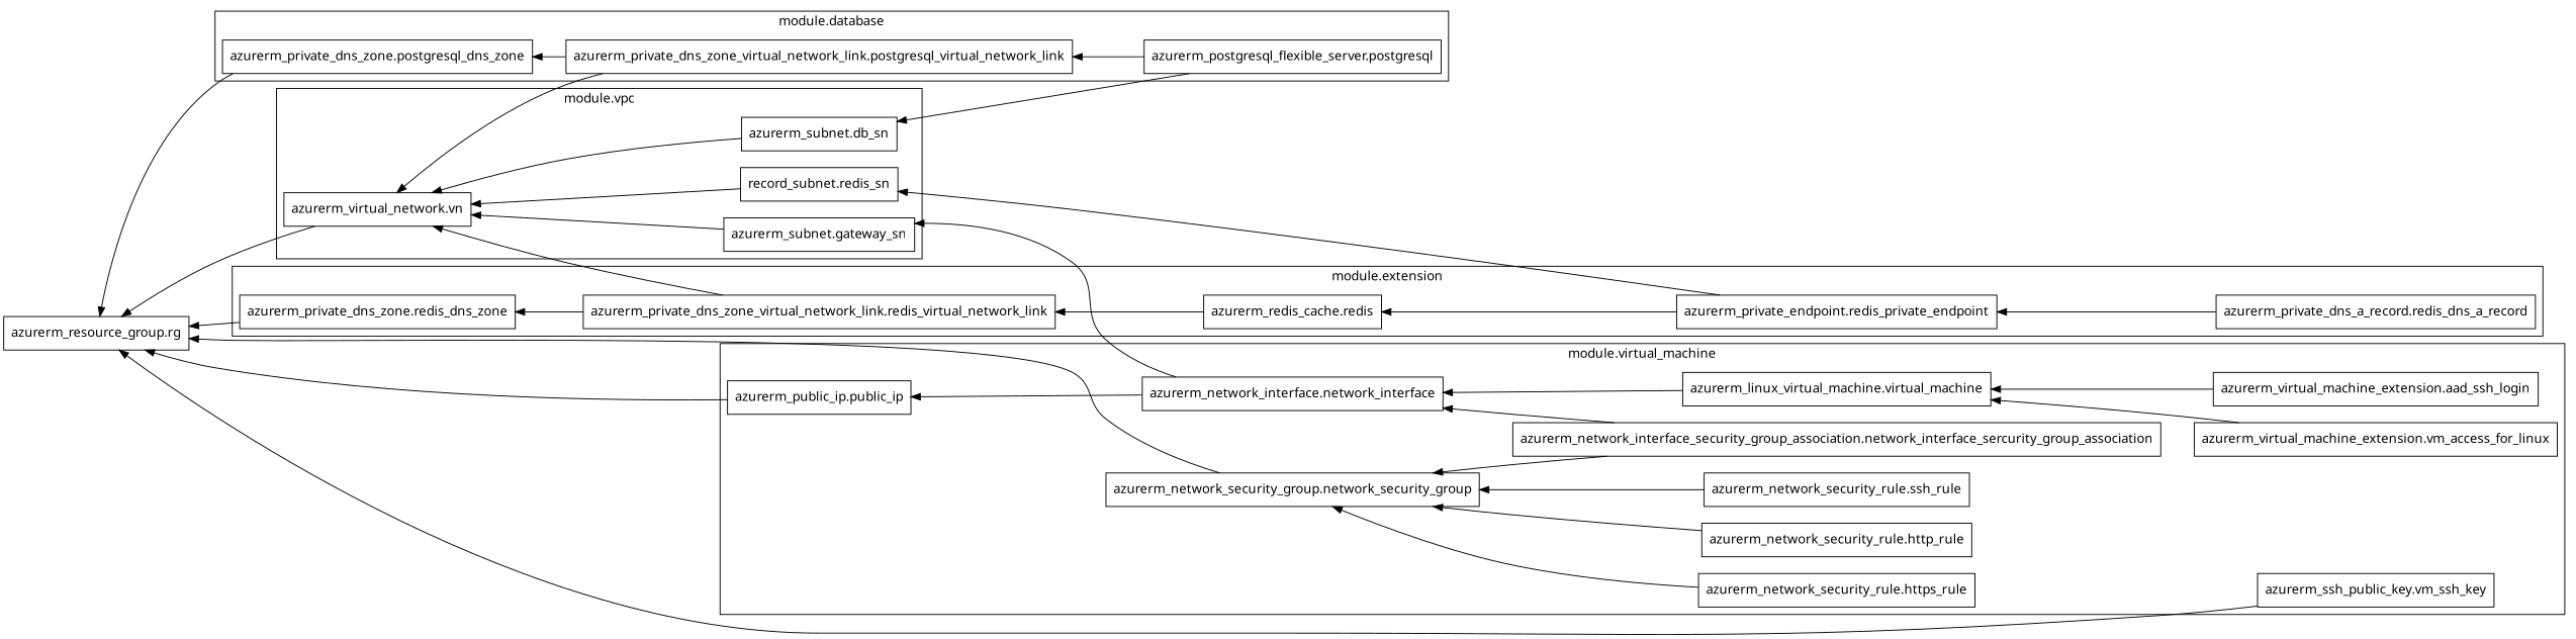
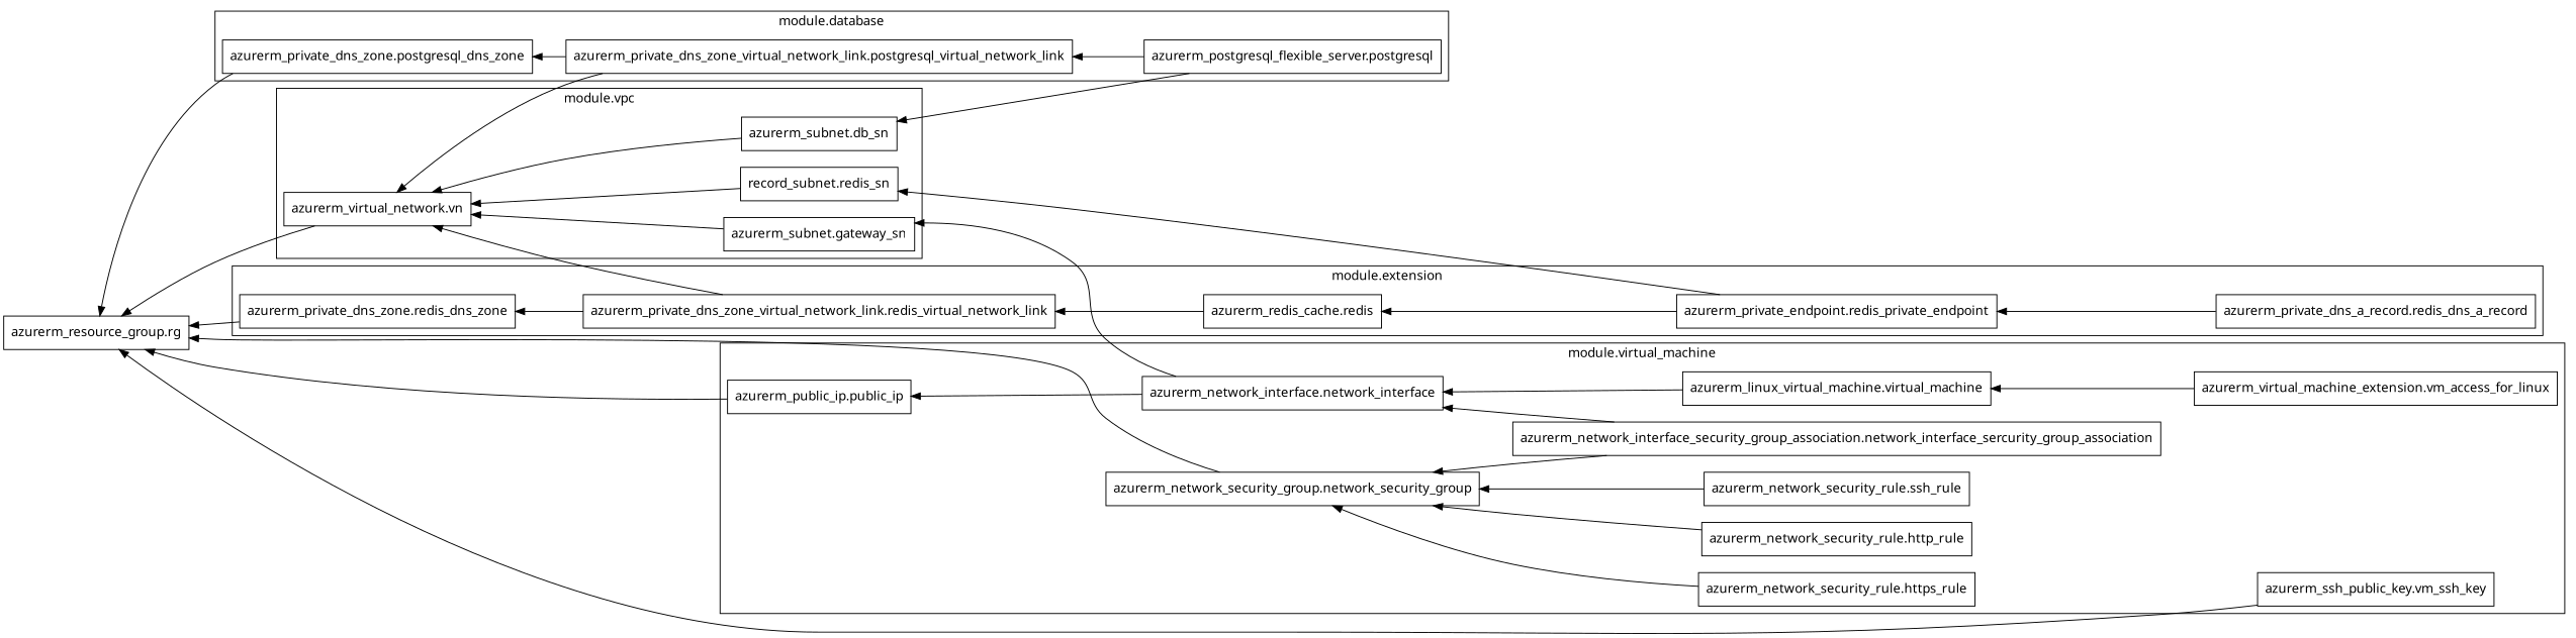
  digraph {
    rankdir=RL
    node [fontname="sans-serif" shape=rect]
    n1 [label="azurerm_postgresql_flexible_server.postgresql"]
    n2 [label="azurerm_private_dns_zone.postgresql_dns_zone"]
    n3 [label="azurerm_private_dns_zone_virtual_network_link.postgresql_virtual_network_link"]
    n4 [label="azurerm_private_dns_a_record.redis_dns_a_record"]
    n5 [label="azurerm_private_dns_zone.redis_dns_zone"]
    n6 [label="azurerm_private_dns_zone_virtual_network_link.redis_virtual_network_link"]
    n7 [label="azurerm_private_endpoint.redis_private_endpoint"]
    n8 [label="azurerm_redis_cache.redis"]
    n9 [label="azurerm_linux_virtual_machine.virtual_machine"]
    n10 [label="azurerm_network_interface.network_interface"]
    n11 [label="azurerm_network_interface_security_group_association.network_interface_sercurity_group_association"]
    n12 [label="azurerm_network_security_group.network_security_group"]
    n13 [label="azurerm_network_security_rule.http_rule"]
    n14 [label="azurerm_network_security_rule.https_rule"]
    n15 [label="azurerm_network_security_rule.ssh_rule"]
    n16 [label="azurerm_public_ip.public_ip"]
    n17 [label="azurerm_ssh_public_key.vm_ssh_key"]
-   n18 [label="azurerm_virtual_machine_extension.aad_ssh_login"]
    n19 [label="azurerm_virtual_machine_extension.vm_access_for_linux"]
    n20 [label="azurerm_subnet.db_sn"]
    n21 [label="azurerm_subnet.gateway_sn"]
    n22 [label="record_subnet.redis_sn"]
    n23 [label="azurerm_virtual_network.vn"]
    n24 [label="azurerm_resource_group.rg"]
    subgraph cluster_1 {
      fontname="sans-serif"
      label="module.database"
      n1
      n2
      n3
    }
    subgraph cluster_2 {
      fontname="sans-serif"
      label="module.extension"
      n4
      n5
      n6
      n7
      n8
    }
    subgraph cluster_3 {
      fontname="sans-serif"
      label="module.virtual_machine"
      n9
      n10
      n11
      n12
      n13
      n14
      n15
      n16
      n17
-     n18
      n19
    }
    subgraph cluster_4 {
      fontname="sans-serif"
      label="module.vpc"
      n20
      n21
      n22
      n23
    }
    n1 -> n3
    n1 -> n20
    n2 -> n24
    n3 -> n2
    n3 -> n23
    n4 -> n7
    n5 -> n24
    n6 -> n5
    n6 -> n23
    n7 -> n8
    n7 -> n22
    n8 -> n6
    n9 -> n10
    n10 -> n16
    n10 -> n21
    n11 -> n10
    n11 -> n12
    n12 -> n24
    n13 -> n12
    n14 -> n12
    n15 -> n12
    n16 -> n24
    n17 -> n24
-   n18 -> n9
    n19 -> n9
    n20 -> n23
    n21 -> n23
    n22 -> n23
    n23 -> n24
  }
